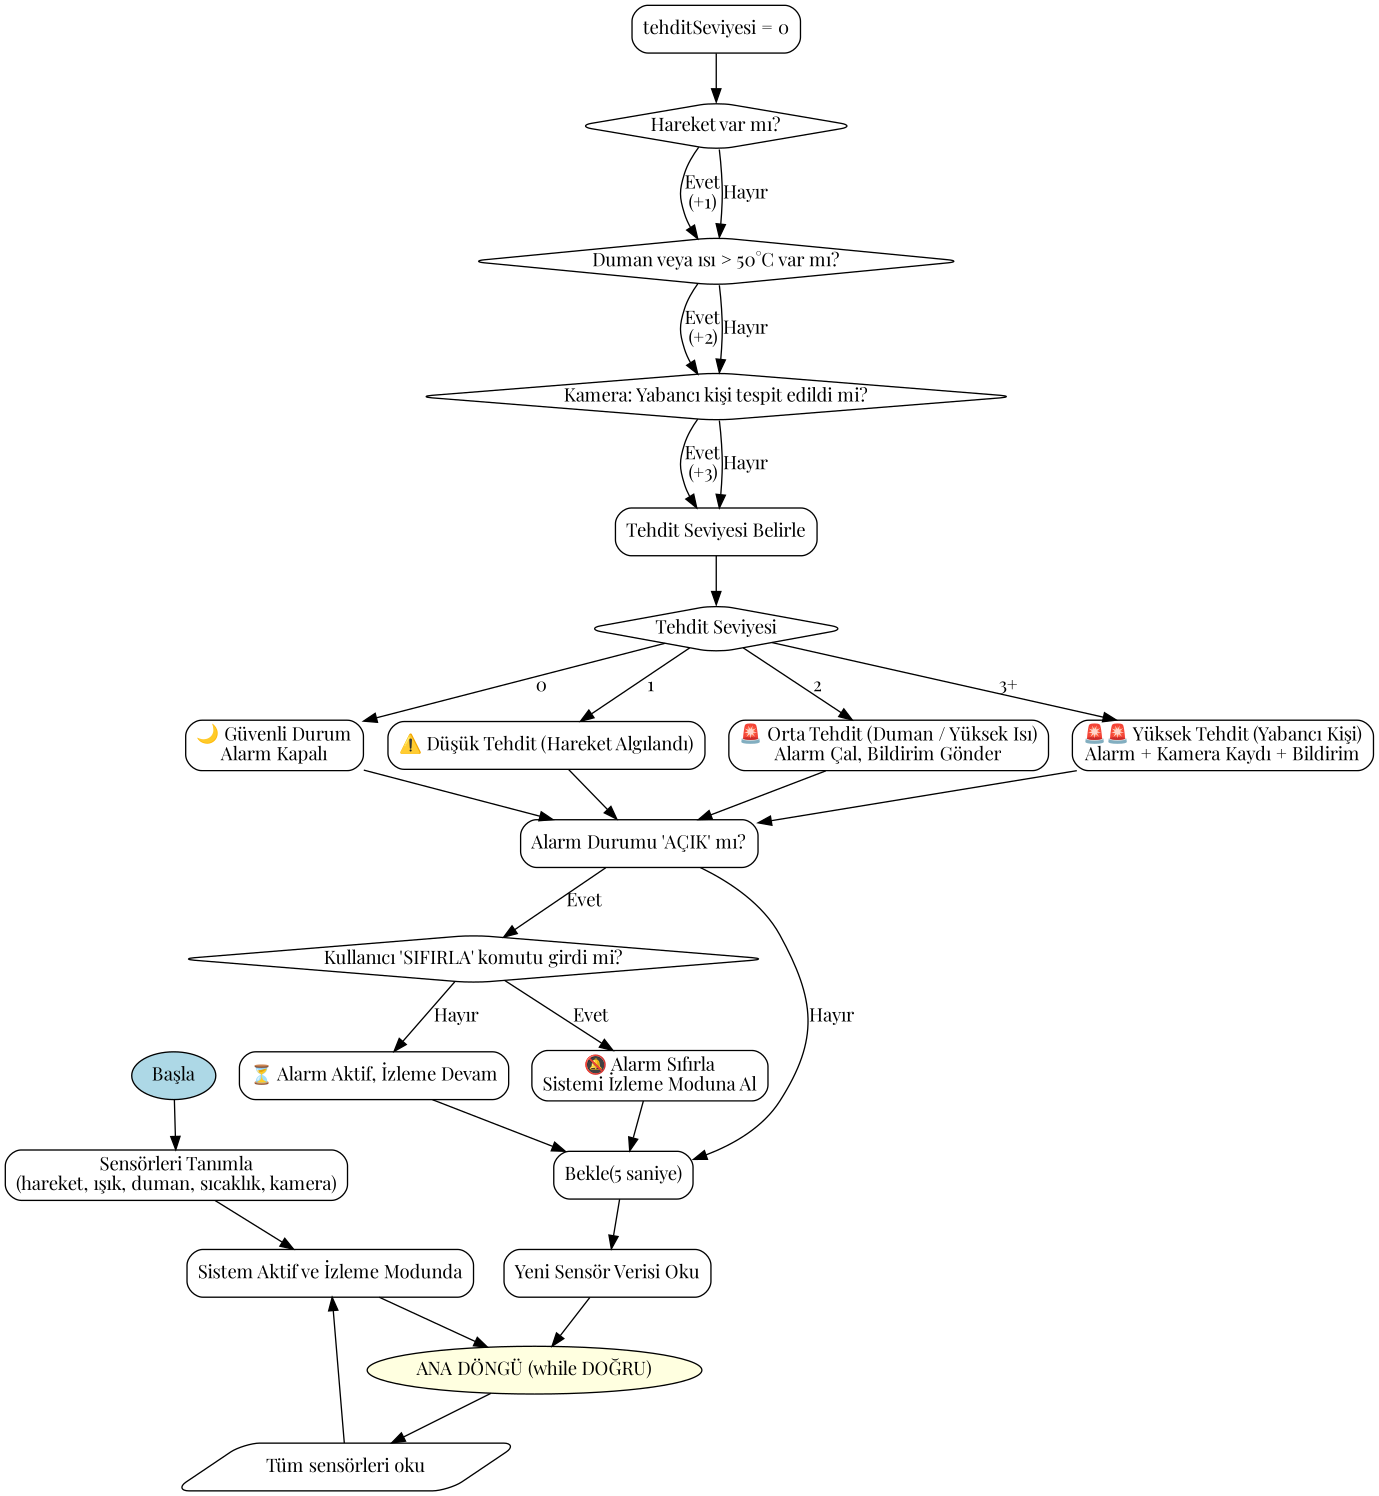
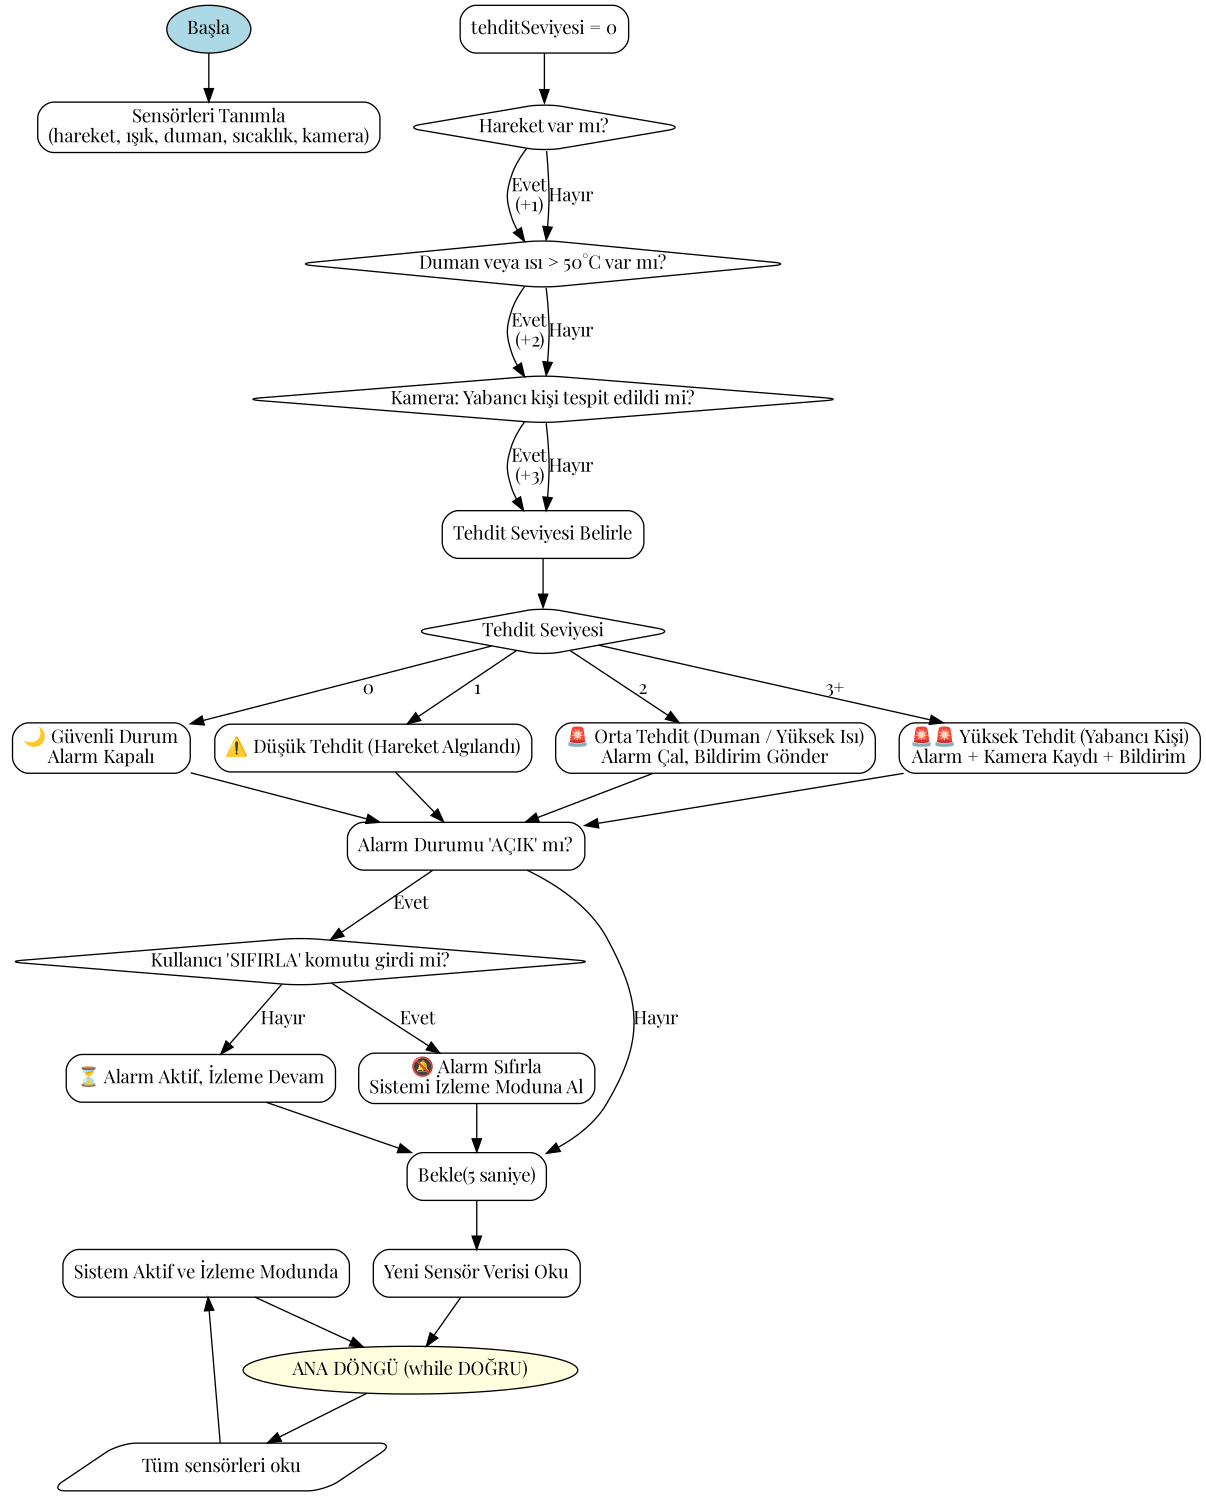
  digraph {
    fontname="Playfair Display"
    rankdir=TB
    node [fontname="Playfair Display" shape=box style=rounded]
    edge [fontname="Playfair Display"]
    n1 [fillcolor=lightblue label="Başla" shape=oval style=filled]
    n2 [label="Sensörleri Tanımla\n(hareket, ışık, duman, sıcaklık, kamera)"]
    n3 [label="Sistem Aktif ve İzleme Modunda"]
    n4 [fillcolor=lightyellow label="ANA DÖNGÜ (while DOĞRU)" shape=oval style=filled]
    n5 [label="Tüm sensörleri oku" shape=parallelogram]
    n6 [label="tehditSeviyesi = 0"]
    n7 [label="Hareket var mı?" shape=diamond]
    n8 [label="Duman veya ısı > 50°C var mı?" shape=diamond]
    n9 [label="Kamera: Yabancı kişi tespit edildi mi?" shape=diamond]
    n10 [label="Tehdit Seviyesi Belirle"]
    n11 [label="Tehdit Seviyesi" shape=diamond]
    n12 [label="🌙 Güvenli Durum\nAlarm Kapalı"]
    n13 [label="⚠️ Düşük Tehdit (Hareket Algılandı)"]
    n14 [label="🚨 Orta Tehdit (Duman / Yüksek Isı)\nAlarm Çal, Bildirim Gönder"]
    n15 [label="🚨🚨 Yüksek Tehdit (Yabancı Kişi)\nAlarm + Kamera Kaydı + Bildirim"]
    n16 [label="Alarm Durumu 'AÇIK' mı?"]
    n17 [label="Kullanıcı 'SIFIRLA' komutu girdi mi?" shape=diamond]
    n18 [label="Bekle(5 saniye)"]
    n19 [label="🔕 Alarm Sıfırla\nSistemi İzleme Moduna Al"]
    n20 [label="⏳ Alarm Aktif, İzleme Devam"]
    n21 [label="Yeni Sensör Verisi Oku"]
    n1 -> n2
-   n2 -> n3
    n3 -> n4
    n4 -> n5
    n5 -> n3
    n6 -> n7
    n7 -> n8 [label="Evet\n(+1)"]
    n7 -> n8 [label="Hayır"]
    n8 -> n9 [label="Evet\n(+2)"]
    n8 -> n9 [label="Hayır"]
    n9 -> n10 [label="Evet\n(+3)"]
    n9 -> n10 [label="Hayır"]
    n10 -> n11
    n11 -> n12 [label=0]
    n11 -> n13 [label=1]
    n11 -> n14 [label=2]
    n11 -> n15 [label="3+"]
    n12 -> n16
    n13 -> n16
    n14 -> n16
    n15 -> n16
    n16 -> n17 [label=Evet]
    n16 -> n18 [label="Hayır"]
    n17 -> n19 [label=Evet]
    n17 -> n20 [label="Hayır"]
    n18 -> n21
    n19 -> n18
    n20 -> n18
    n21 -> n4
  }
